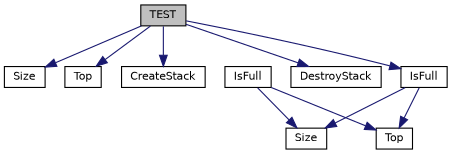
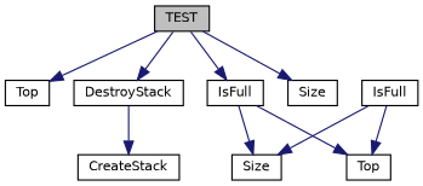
  digraph {
    rankdir=TB
    node [color=black fillcolor=white fontname=Helvetica fontsize=10 shape=record style=filled]
    edge [color=midnightblue fontname=Helvetica fontsize=10 labelfontname=Helvetica labelfontsize=10 style=solid]
    n1 [fillcolor=grey75 fontcolor=black height=0.2 label=TEST width=0.4]
    n2 [height=0.2 label=CreateStack width=0.4]
    n3 [height=0.2 label=DestroyStack width=0.4]
    n4 [height=0.2 label=IsFull width=0.4]
    n5 [height=0.2 label=Size width=0.4]
    n6 [height=0.2 label=Top width=0.4]
    n7 [height=0.2 label=Size width=0.4]
    n8 [height=0.2 label=Top width=0.4]
    n9 [height=0.2 label=IsFull width=0.4]
-   n1 -> n2
+   n3 -> n2
    n1 -> n3
    n1 -> n4
    n1 -> n5
    n1 -> n6
    n4 -> n7
    n4 -> n8
    n9 -> n7
    n9 -> n8
  }
